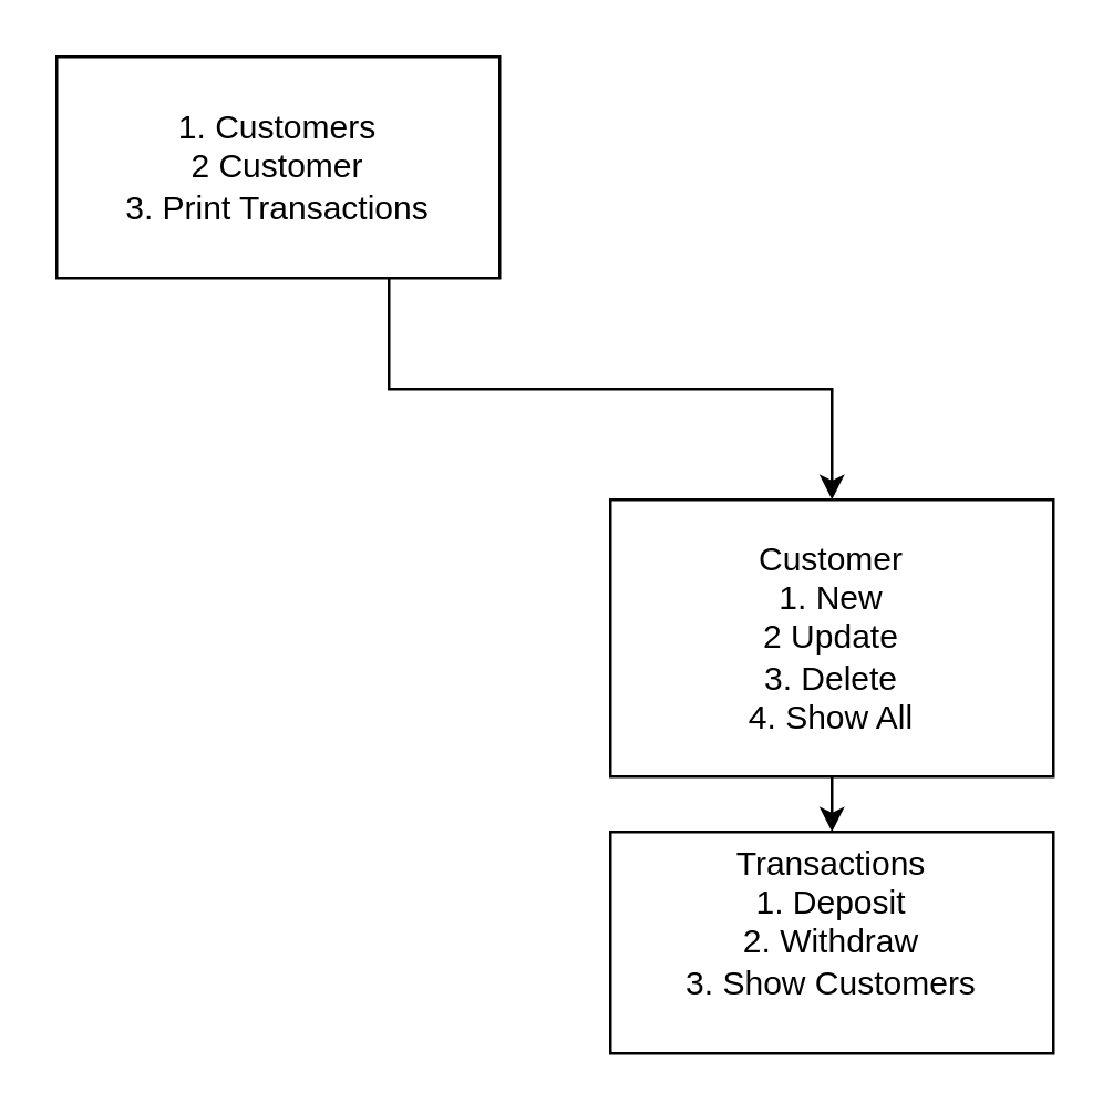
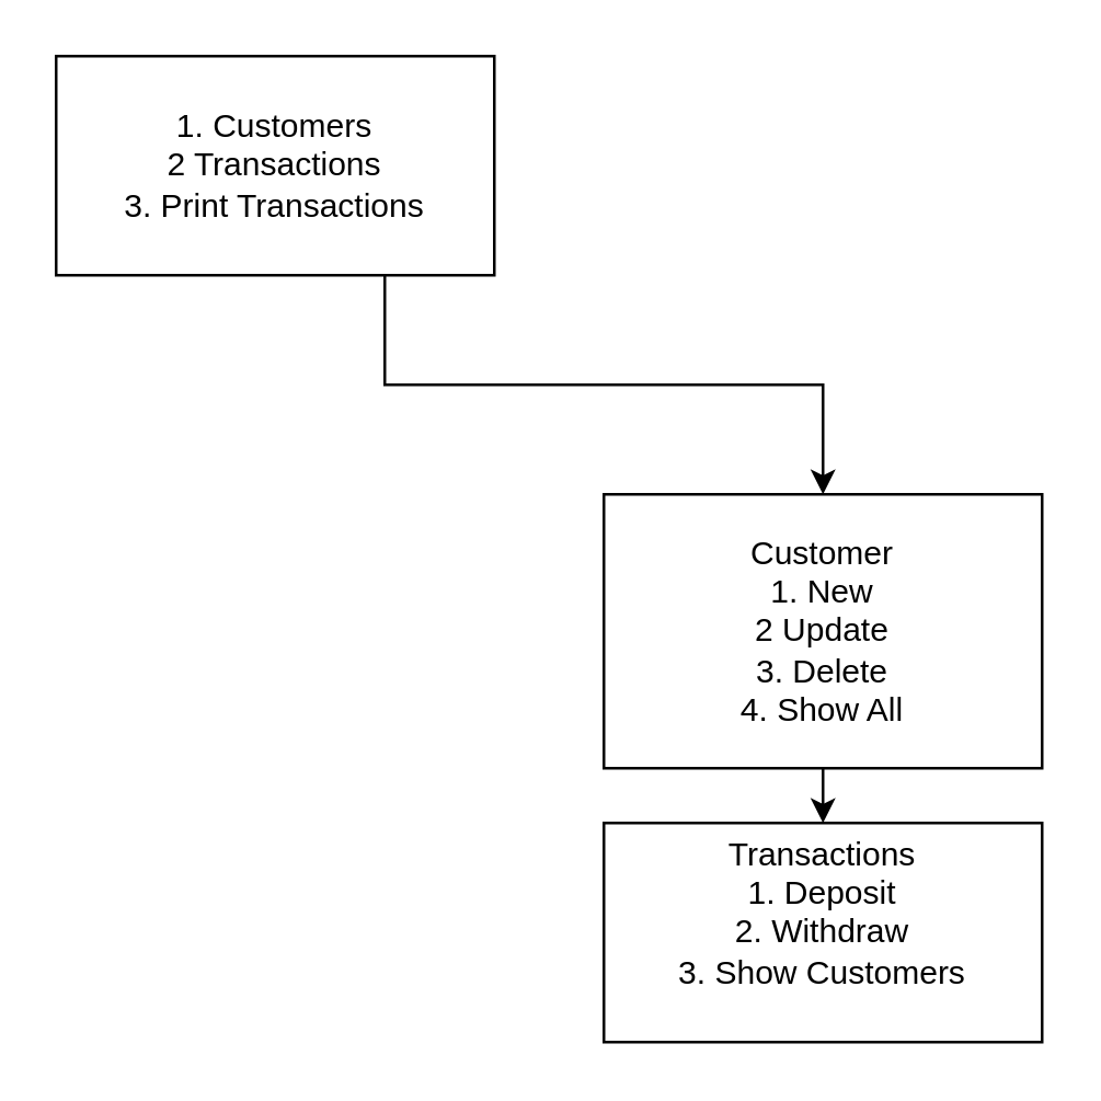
  <mxCell id="0" />
  <mxCell id="1" parent="0" />
  <mxCell id="2" style="edgeStyle=orthogonalEdgeStyle;rounded=0;orthogonalLoop=1;jettySize=auto;html=1;exitX=0.75;exitY=1;exitDx=0;exitDy=0;" edge="1" parent="1" source="3" target="5"><mxGeometry relative="1" as="geometry" /></mxCell>
- <mxCell id="3" value="1. Customers&lt;br&gt;2 Customer&lt;br&gt;3. Print Transactions&lt;br&gt;" style="rounded=0;whiteSpace=wrap;html=1;" vertex="1" parent="1"><mxGeometry x="20" y="20" width="160" height="80" as="geometry" /></mxCell>
+ <mxCell id="3" value="1. Customers&lt;br&gt;2 Transactions&lt;br&gt;3. Print Transactions&lt;br&gt;" style="rounded=0;whiteSpace=wrap;html=1;" vertex="1" parent="1"><mxGeometry x="20" y="20" width="160" height="80" as="geometry" /></mxCell>
  <mxCell id="4" style="edgeStyle=orthogonalEdgeStyle;rounded=0;orthogonalLoop=1;jettySize=auto;html=1;exitX=0.5;exitY=1;exitDx=0;exitDy=0;entryX=0.5;entryY=0;entryDx=0;entryDy=0;" edge="1" parent="1" source="5" target="6"><mxGeometry relative="1" as="geometry" /></mxCell>
  <mxCell id="5" value="Customer&lt;br&gt;1. New&lt;br&gt;2 Update&lt;br&gt;3. Delete&lt;br&gt;4. Show All&lt;br&gt;" style="rounded=0;whiteSpace=wrap;html=1;" vertex="1" parent="1"><mxGeometry x="220" y="180" width="160" height="100" as="geometry" /></mxCell>
  <mxCell id="6" value="Transactions&lt;br&gt;1. Deposit&lt;br&gt;2. Withdraw&lt;br&gt;3. Show Customers&lt;br&gt;&lt;br&gt;" style="rounded=0;whiteSpace=wrap;html=1;" vertex="1" parent="1"><mxGeometry x="220" y="300" width="160" height="80" as="geometry" /></mxCell>
